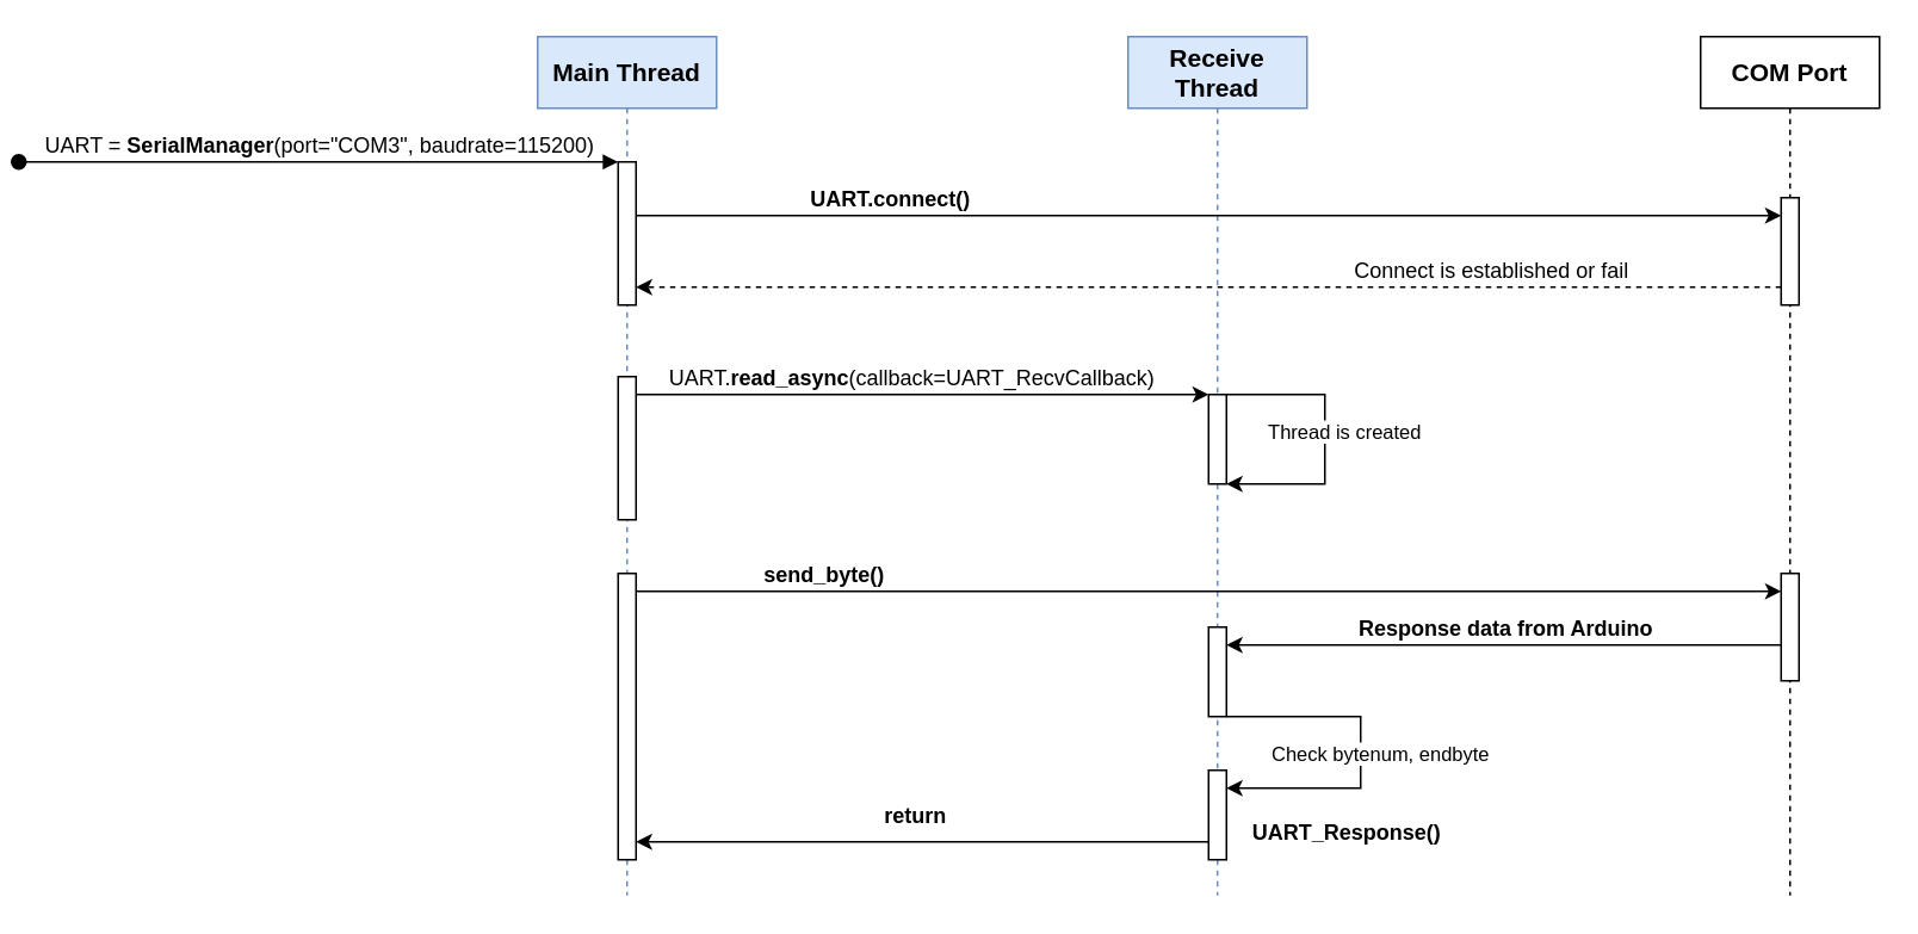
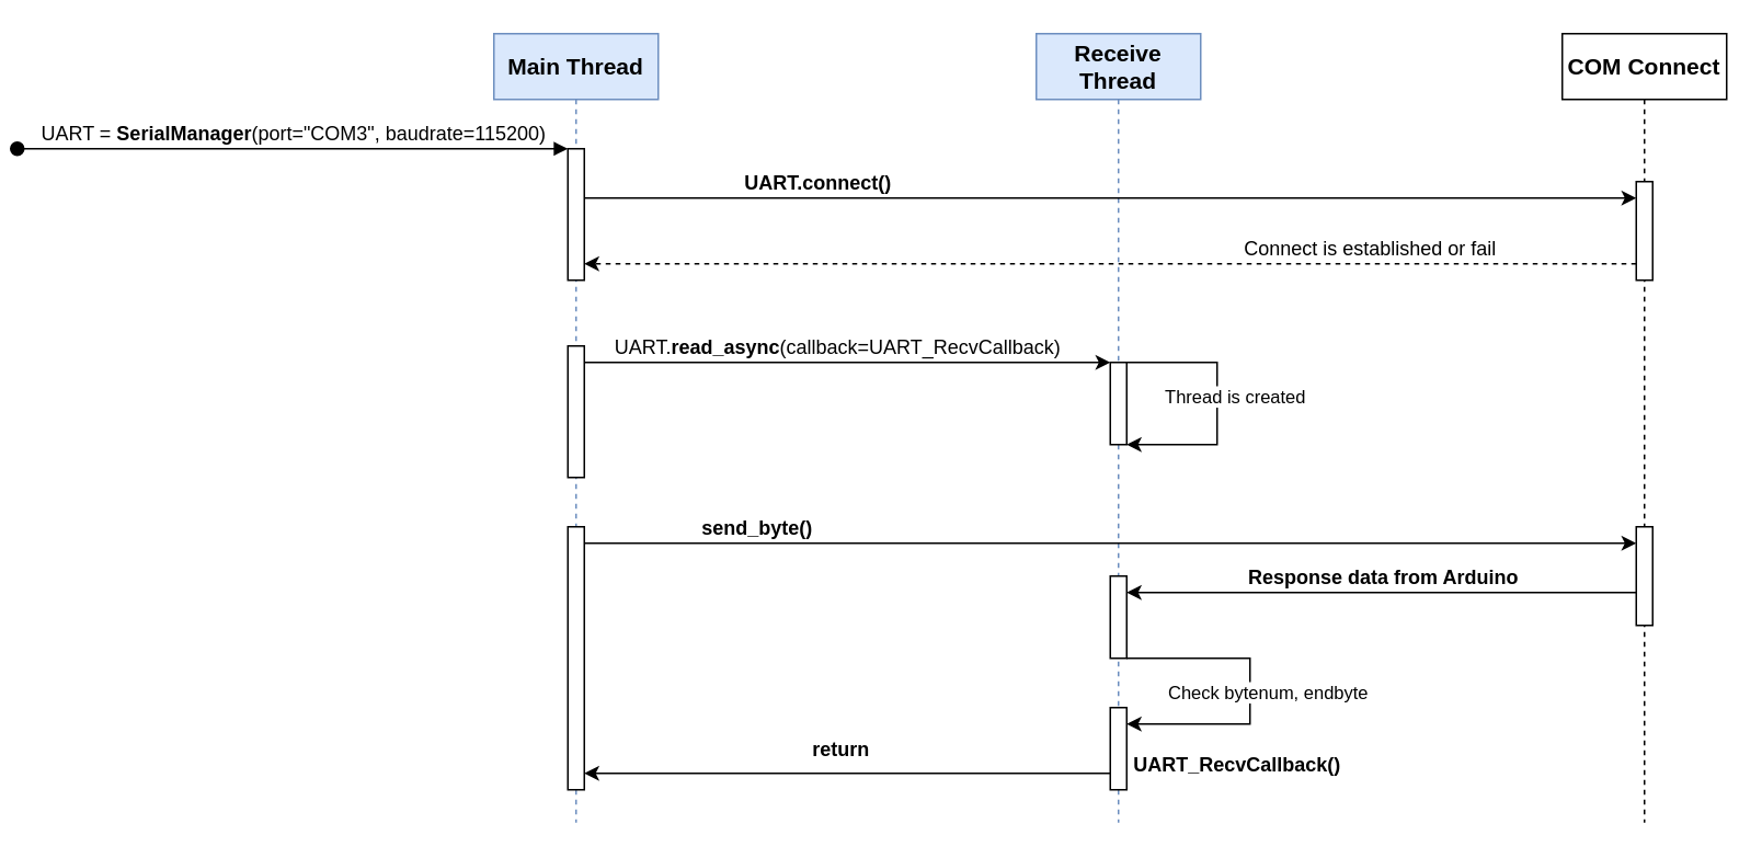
  <mxCell id="0" />
  <mxCell id="1" parent="0" />
  <mxCell id="2" value="&lt;span style=&quot;font-size: 14px;&quot;&gt;Main Thread&lt;/span&gt;" style="shape=umlLifeline;perimeter=lifelinePerimeter;whiteSpace=wrap;html=1;container=0;dropTarget=0;collapsible=0;recursiveResize=0;outlineConnect=0;portConstraint=eastwest;newEdgeStyle={&quot;edgeStyle&quot;:&quot;elbowEdgeStyle&quot;,&quot;elbow&quot;:&quot;vertical&quot;,&quot;curved&quot;:0,&quot;rounded&quot;:0};fontStyle=1;fillColor=#dae8fc;strokeColor=#6c8ebf;" parent="1" vertex="1"><mxGeometry x="20" y="20" width="100" height="480" as="geometry" /></mxCell>
  <mxCell id="3" value="" style="html=1;points=[];perimeter=orthogonalPerimeter;outlineConnect=0;targetShapes=umlLifeline;portConstraint=eastwest;newEdgeStyle={&quot;edgeStyle&quot;:&quot;elbowEdgeStyle&quot;,&quot;elbow&quot;:&quot;vertical&quot;,&quot;curved&quot;:0,&quot;rounded&quot;:0};" parent="2" vertex="1"><mxGeometry x="45" y="70" width="10" height="80" as="geometry" /></mxCell>
  <mxCell id="4" value="&lt;font style=&quot;font-size: 12px;&quot;&gt;UART = &lt;b&gt;SerialManager&lt;/b&gt;(port=&quot;COM3&quot;, baudrate=115200)&lt;/font&gt;" style="html=1;verticalAlign=bottom;startArrow=oval;endArrow=block;startSize=8;edgeStyle=elbowEdgeStyle;elbow=vertical;curved=0;rounded=0;" parent="2" target="3" edge="1"><mxGeometry relative="1" as="geometry"><mxPoint x="-290" y="70" as="sourcePoint" /></mxGeometry></mxCell>
  <mxCell id="5" value="" style="html=1;points=[];perimeter=orthogonalPerimeter;outlineConnect=0;targetShapes=umlLifeline;portConstraint=eastwest;newEdgeStyle={&quot;edgeStyle&quot;:&quot;elbowEdgeStyle&quot;,&quot;elbow&quot;:&quot;vertical&quot;,&quot;curved&quot;:0,&quot;rounded&quot;:0};" vertex="1" parent="2"><mxGeometry x="45" y="190" width="10" height="80" as="geometry" /></mxCell>
  <mxCell id="6" value="" style="html=1;points=[];perimeter=orthogonalPerimeter;outlineConnect=0;targetShapes=umlLifeline;portConstraint=eastwest;newEdgeStyle={&quot;edgeStyle&quot;:&quot;elbowEdgeStyle&quot;,&quot;elbow&quot;:&quot;vertical&quot;,&quot;curved&quot;:0,&quot;rounded&quot;:0};" vertex="1" parent="2"><mxGeometry x="45" y="300" width="10" height="160" as="geometry" /></mxCell>
  <mxCell id="7" value="&lt;font style=&quot;font-size: 14px;&quot;&gt;Receive Thread&lt;/font&gt;" style="shape=umlLifeline;perimeter=lifelinePerimeter;whiteSpace=wrap;html=1;container=0;dropTarget=0;collapsible=0;recursiveResize=0;outlineConnect=0;portConstraint=eastwest;newEdgeStyle={&quot;edgeStyle&quot;:&quot;elbowEdgeStyle&quot;,&quot;elbow&quot;:&quot;vertical&quot;,&quot;curved&quot;:0,&quot;rounded&quot;:0};fontStyle=1;fillColor=#dae8fc;strokeColor=#6c8ebf;" parent="1" vertex="1"><mxGeometry x="350" y="20" width="100" height="480" as="geometry" /></mxCell>
  <mxCell id="8" value="" style="html=1;points=[];perimeter=orthogonalPerimeter;outlineConnect=0;targetShapes=umlLifeline;portConstraint=eastwest;newEdgeStyle={&quot;edgeStyle&quot;:&quot;elbowEdgeStyle&quot;,&quot;elbow&quot;:&quot;vertical&quot;,&quot;curved&quot;:0,&quot;rounded&quot;:0};" parent="7" vertex="1"><mxGeometry x="45" y="200" width="10" height="50" as="geometry" /></mxCell>
  <mxCell id="9" value="" style="endArrow=classic;html=1;rounded=0;" edge="1" parent="7" source="8" target="8"><mxGeometry width="50" height="50" relative="1" as="geometry"><mxPoint x="110" y="240" as="sourcePoint" /><mxPoint x="160" y="190" as="targetPoint" /><Array as="points"><mxPoint x="110" y="250" /></Array></mxGeometry></mxCell>
  <mxCell id="10" value="Thread is created" style="edgeLabel;html=1;align=center;verticalAlign=middle;resizable=0;points=[];" vertex="1" connectable="0" parent="9"><mxGeometry x="-0.212" y="-2" relative="1" as="geometry"><mxPoint x="12" y="12" as="offset" /></mxGeometry></mxCell>
  <mxCell id="11" value="" style="html=1;points=[];perimeter=orthogonalPerimeter;outlineConnect=0;targetShapes=umlLifeline;portConstraint=eastwest;newEdgeStyle={&quot;edgeStyle&quot;:&quot;elbowEdgeStyle&quot;,&quot;elbow&quot;:&quot;vertical&quot;,&quot;curved&quot;:0,&quot;rounded&quot;:0};" vertex="1" parent="7"><mxGeometry x="45" y="330" width="10" height="50" as="geometry" /></mxCell>
  <mxCell id="12" value="" style="html=1;points=[];perimeter=orthogonalPerimeter;outlineConnect=0;targetShapes=umlLifeline;portConstraint=eastwest;newEdgeStyle={&quot;edgeStyle&quot;:&quot;elbowEdgeStyle&quot;,&quot;elbow&quot;:&quot;vertical&quot;,&quot;curved&quot;:0,&quot;rounded&quot;:0};" vertex="1" parent="7"><mxGeometry x="45" y="410" width="10" height="50" as="geometry" /></mxCell>
  <mxCell id="13" value="" style="endArrow=classic;html=1;rounded=0;" edge="1" parent="7" source="11" target="12"><mxGeometry width="50" height="50" relative="1" as="geometry"><mxPoint x="130" y="420" as="sourcePoint" /><mxPoint x="180" y="370" as="targetPoint" /><Array as="points"><mxPoint x="130" y="380" /><mxPoint x="130" y="420" /></Array></mxGeometry></mxCell>
  <mxCell id="14" value="Check bytenum, endbyte" style="edgeLabel;html=1;align=center;verticalAlign=middle;resizable=0;points=[];" vertex="1" connectable="0" parent="13"><mxGeometry x="-0.152" relative="1" as="geometry"><mxPoint x="10" y="14" as="offset" /></mxGeometry></mxCell>
- <mxCell id="15" value="&lt;font style=&quot;font-size: 14px;&quot;&gt;COM Port&lt;/font&gt;" style="shape=umlLifeline;perimeter=lifelinePerimeter;whiteSpace=wrap;html=1;container=0;dropTarget=0;collapsible=0;recursiveResize=0;outlineConnect=0;portConstraint=eastwest;newEdgeStyle={&quot;edgeStyle&quot;:&quot;elbowEdgeStyle&quot;,&quot;elbow&quot;:&quot;vertical&quot;,&quot;curved&quot;:0,&quot;rounded&quot;:0};fontStyle=1" vertex="1" parent="1"><mxGeometry x="670" y="20" width="100" height="480" as="geometry" /></mxCell>
+ <mxCell id="15" value="&lt;font style=&quot;font-size: 14px;&quot;&gt;COM Connect&lt;/font&gt;" style="shape=umlLifeline;perimeter=lifelinePerimeter;whiteSpace=wrap;html=1;container=0;dropTarget=0;collapsible=0;recursiveResize=0;outlineConnect=0;portConstraint=eastwest;newEdgeStyle={&quot;edgeStyle&quot;:&quot;elbowEdgeStyle&quot;,&quot;elbow&quot;:&quot;vertical&quot;,&quot;curved&quot;:0,&quot;rounded&quot;:0};fontStyle=1" vertex="1" parent="1"><mxGeometry x="670" y="20" width="100" height="480" as="geometry" /></mxCell>
  <mxCell id="16" value="" style="html=1;points=[];perimeter=orthogonalPerimeter;outlineConnect=0;targetShapes=umlLifeline;portConstraint=eastwest;newEdgeStyle={&quot;edgeStyle&quot;:&quot;elbowEdgeStyle&quot;,&quot;elbow&quot;:&quot;vertical&quot;,&quot;curved&quot;:0,&quot;rounded&quot;:0};" vertex="1" parent="15"><mxGeometry x="45" y="90" width="10" height="60" as="geometry" /></mxCell>
  <mxCell id="17" value="" style="html=1;points=[];perimeter=orthogonalPerimeter;outlineConnect=0;targetShapes=umlLifeline;portConstraint=eastwest;newEdgeStyle={&quot;edgeStyle&quot;:&quot;elbowEdgeStyle&quot;,&quot;elbow&quot;:&quot;vertical&quot;,&quot;curved&quot;:0,&quot;rounded&quot;:0};" vertex="1" parent="15"><mxGeometry x="45" y="300" width="10" height="60" as="geometry" /></mxCell>
  <mxCell id="18" value="" style="endArrow=classic;html=1;rounded=0;" edge="1" parent="1" source="3" target="16"><mxGeometry width="50" height="50" relative="1" as="geometry"><mxPoint x="260" y="140" as="sourcePoint" /><mxPoint x="310" y="90" as="targetPoint" /><Array as="points"><mxPoint x="360" y="120" /></Array></mxGeometry></mxCell>
  <mxCell id="19" value="&lt;b&gt;&lt;font style=&quot;font-size: 12px;&quot;&gt;UART.connect()&lt;/font&gt;&lt;/b&gt;" style="edgeLabel;html=1;align=center;verticalAlign=middle;resizable=0;points=[];" vertex="1" connectable="0" parent="18"><mxGeometry x="-0.79" y="-1" relative="1" as="geometry"><mxPoint x="74" y="-11" as="offset" /></mxGeometry></mxCell>
  <mxCell id="20" value="" style="endArrow=classic;html=1;rounded=0;dashed=1;" edge="1" parent="1" source="16" target="3"><mxGeometry width="50" height="50" relative="1" as="geometry"><mxPoint x="150" y="210" as="sourcePoint" /><mxPoint x="200" y="160" as="targetPoint" /><Array as="points"><mxPoint x="360" y="160" /></Array></mxGeometry></mxCell>
  <mxCell id="21" value="&lt;font style=&quot;font-size: 12px;&quot;&gt;Connect is established or fail&lt;/font&gt;" style="edgeLabel;html=1;align=center;verticalAlign=middle;resizable=0;points=[];" vertex="1" connectable="0" parent="20"><mxGeometry x="-0.394" y="1" relative="1" as="geometry"><mxPoint x="31" y="-11" as="offset" /></mxGeometry></mxCell>
  <mxCell id="22" value="" style="endArrow=classic;html=1;rounded=0;" edge="1" parent="1" source="5" target="8"><mxGeometry width="50" height="50" relative="1" as="geometry"><mxPoint x="150" y="240" as="sourcePoint" /><mxPoint x="200" y="190" as="targetPoint" /><Array as="points"><mxPoint x="220" y="220" /></Array></mxGeometry></mxCell>
  <mxCell id="23" value="&lt;font style=&quot;font-size: 12px;&quot;&gt;UART.&lt;b&gt;read_async&lt;/b&gt;(callback=UART_RecvCallback)&lt;/font&gt;" style="edgeLabel;html=1;align=center;verticalAlign=middle;resizable=0;points=[];" vertex="1" connectable="0" parent="22"><mxGeometry x="-0.633" relative="1" as="geometry"><mxPoint x="94" y="-10" as="offset" /></mxGeometry></mxCell>
  <mxCell id="24" value="" style="endArrow=classic;html=1;rounded=0;" edge="1" parent="1" source="6" target="17"><mxGeometry width="50" height="50" relative="1" as="geometry"><mxPoint x="150" y="360" as="sourcePoint" /><mxPoint x="200" y="310" as="targetPoint" /><Array as="points"><mxPoint x="410" y="330" /></Array></mxGeometry></mxCell>
  <mxCell id="25" value="&lt;b&gt;&lt;font style=&quot;font-size: 12px;&quot;&gt;send_byte()&lt;/font&gt;&lt;/b&gt;" style="edgeLabel;html=1;align=center;verticalAlign=middle;resizable=0;points=[];" vertex="1" connectable="0" parent="24"><mxGeometry x="-0.718" y="2" relative="1" as="geometry"><mxPoint x="14" y="-8" as="offset" /></mxGeometry></mxCell>
  <mxCell id="26" value="" style="endArrow=classic;html=1;rounded=0;" edge="1" parent="1" source="17" target="11"><mxGeometry width="50" height="50" relative="1" as="geometry"><mxPoint x="230" y="420" as="sourcePoint" /><mxPoint x="540" y="370" as="targetPoint" /><Array as="points"><mxPoint x="560" y="360" /></Array></mxGeometry></mxCell>
  <mxCell id="27" value="&lt;b&gt;&lt;font style=&quot;font-size: 12px;&quot;&gt;Response data from Arduino&lt;/font&gt;&lt;/b&gt;" style="edgeLabel;html=1;align=center;verticalAlign=middle;resizable=0;points=[];" vertex="1" connectable="0" parent="26"><mxGeometry x="0.35" y="2" relative="1" as="geometry"><mxPoint x="54" y="-12" as="offset" /></mxGeometry></mxCell>
- <mxCell id="28" value="&lt;span style=&quot;text-wrap-mode: nowrap; background-color: rgb(255, 255, 255);&quot;&gt;&lt;b&gt;UART_Response()&lt;/b&gt;&lt;/span&gt;" style="text;html=1;align=center;verticalAlign=middle;whiteSpace=wrap;rounded=0;" vertex="1" parent="1"><mxGeometry x="405" y="450" width="135" height="30" as="geometry" /></mxCell>
+ <mxCell id="28" value="&lt;span style=&quot;text-wrap-mode: nowrap; background-color: rgb(255, 255, 255);&quot;&gt;&lt;b&gt;UART_RecvCallback()&lt;/b&gt;&lt;/span&gt;" style="text;html=1;align=center;verticalAlign=middle;whiteSpace=wrap;rounded=0;" vertex="1" parent="1"><mxGeometry x="405" y="450" width="135" height="30" as="geometry" /></mxCell>
  <mxCell id="29" value="" style="endArrow=classic;html=1;rounded=0;" edge="1" parent="1" source="12" target="6"><mxGeometry width="50" height="50" relative="1" as="geometry"><mxPoint x="160" y="490" as="sourcePoint" /><mxPoint x="210" y="440" as="targetPoint" /><Array as="points"><mxPoint x="240" y="470" /></Array></mxGeometry></mxCell>
  <mxCell id="30" value="&lt;b&gt;&lt;font style=&quot;font-size: 12px;&quot;&gt;return&lt;/font&gt;&lt;/b&gt;" style="edgeLabel;html=1;align=center;verticalAlign=middle;resizable=0;points=[];" vertex="1" connectable="0" parent="29"><mxGeometry x="-0.156" y="1" relative="1" as="geometry"><mxPoint x="-30" y="-16" as="offset" /></mxGeometry></mxCell>
